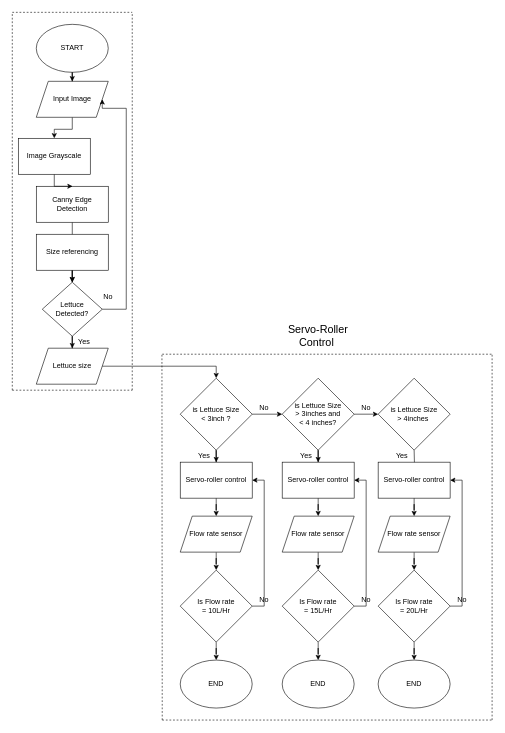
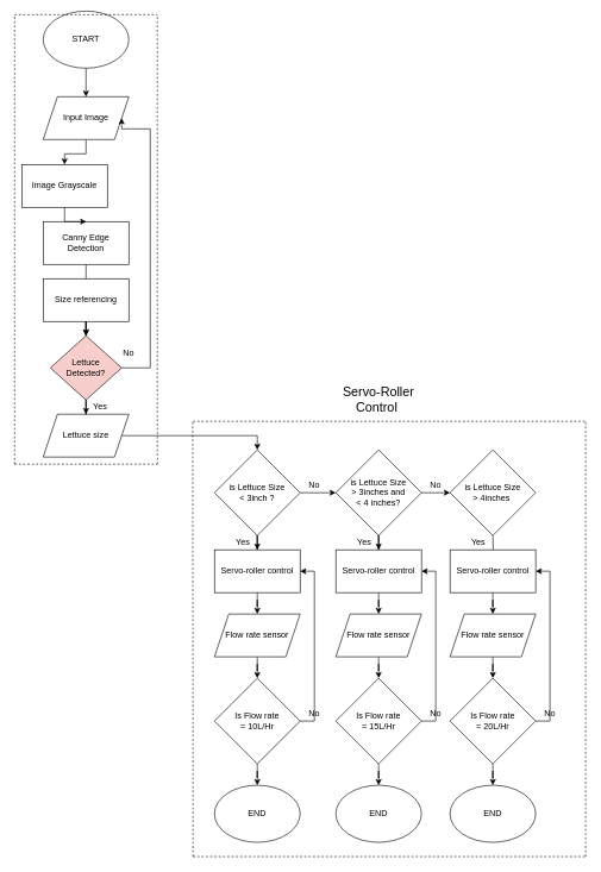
  <mxCell id="0" />
  <mxCell id="1" parent="0" />
  <mxCell id="2" value="" style="edgeStyle=orthogonalEdgeStyle;rounded=0;orthogonalLoop=1;jettySize=auto;html=1;entryX=0.5;entryY=0;entryDx=0;entryDy=0;entryPerimeter=0;" parent="1" source="3" target="5" edge="1"><mxGeometry relative="1" as="geometry" /></mxCell>
- <mxCell id="3" value="START" style="ellipse;whiteSpace=wrap;html=1;" parent="1" vertex="1"><mxGeometry x="60" y="40" width="120" height="80" as="geometry" /></mxCell>
+ <mxCell id="3" value="START" style="ellipse;whiteSpace=wrap;html=1;" parent="1" vertex="1"><mxGeometry x="60" y="15" width="120" height="80" as="geometry" /></mxCell>
  <mxCell id="4" value="" style="edgeStyle=orthogonalEdgeStyle;rounded=0;orthogonalLoop=1;jettySize=auto;html=1;" parent="1" source="5" target="11" edge="1"><mxGeometry relative="1" as="geometry" /></mxCell>
  <mxCell id="5" value="Input Image" style="shape=parallelogram;perimeter=parallelogramPerimeter;whiteSpace=wrap;html=1;fixedSize=1;" parent="1" vertex="1"><mxGeometry x="60" y="135" width="120" height="60" as="geometry" /></mxCell>
  <mxCell id="6" value="" style="edgeStyle=orthogonalEdgeStyle;rounded=0;orthogonalLoop=1;jettySize=auto;html=1;" parent="1" source="7" target="39" edge="1"><mxGeometry relative="1" as="geometry" /></mxCell>
  <mxCell id="7" value="Canny Edge Detection" style="rounded=0;whiteSpace=wrap;html=1;" parent="1" vertex="1"><mxGeometry x="60" y="310" width="120" height="60" as="geometry" /></mxCell>
  <mxCell id="8" value="" style="edgeStyle=orthogonalEdgeStyle;rounded=0;orthogonalLoop=1;jettySize=auto;html=1;" parent="1" source="9" target="39" edge="1"><mxGeometry relative="1" as="geometry" /></mxCell>
  <mxCell id="9" value="Size referencing" style="rounded=0;whiteSpace=wrap;html=1;" parent="1" vertex="1"><mxGeometry x="60" y="390" width="120" height="60" as="geometry" /></mxCell>
  <mxCell id="10" value="" style="edgeStyle=orthogonalEdgeStyle;rounded=0;orthogonalLoop=1;jettySize=auto;html=1;" parent="1" source="11" edge="1"><mxGeometry relative="1" as="geometry"><mxPoint x="120" y="310" as="targetPoint" /></mxGeometry></mxCell>
  <mxCell id="11" value="Image Grayscale" style="rounded=0;whiteSpace=wrap;html=1;" parent="1" vertex="1"><mxGeometry x="30" y="230" width="120" height="60" as="geometry" /></mxCell>
  <mxCell id="12" style="edgeStyle=orthogonalEdgeStyle;rounded=0;orthogonalLoop=1;jettySize=auto;html=1;entryX=0.5;entryY=0;entryDx=0;entryDy=0;" parent="1" source="13" target="20" edge="1"><mxGeometry relative="1" as="geometry"><mxPoint x="370" y="590" as="targetPoint" /></mxGeometry></mxCell>
  <mxCell id="13" value="Lettuce size" style="shape=parallelogram;perimeter=parallelogramPerimeter;whiteSpace=wrap;html=1;fixedSize=1;" parent="1" vertex="1"><mxGeometry x="60" y="580" width="120" height="60" as="geometry" /></mxCell>
  <mxCell id="14" value="" style="endArrow=none;dashed=1;html=1;" parent="1" edge="1"><mxGeometry width="50" height="50" relative="1" as="geometry"><mxPoint x="20" y="650" as="sourcePoint" /><mxPoint x="20" y="20" as="targetPoint" /></mxGeometry></mxCell>
  <mxCell id="15" value="" style="endArrow=none;dashed=1;html=1;" parent="1" edge="1"><mxGeometry width="50" height="50" relative="1" as="geometry"><mxPoint x="20" y="20" as="sourcePoint" /><mxPoint x="220" y="20" as="targetPoint" /></mxGeometry></mxCell>
  <mxCell id="16" value="" style="endArrow=none;dashed=1;html=1;" parent="1" edge="1"><mxGeometry width="50" height="50" relative="1" as="geometry"><mxPoint x="220" y="650" as="sourcePoint" /><mxPoint x="220" y="20" as="targetPoint" /></mxGeometry></mxCell>
  <mxCell id="17" value="" style="endArrow=none;dashed=1;html=1;" parent="1" edge="1"><mxGeometry width="50" height="50" relative="1" as="geometry"><mxPoint x="20" y="650" as="sourcePoint" /><mxPoint x="220" y="650" as="targetPoint" /></mxGeometry></mxCell>
  <mxCell id="18" value="" style="edgeStyle=orthogonalEdgeStyle;rounded=0;orthogonalLoop=1;jettySize=auto;html=1;" parent="1" source="20" target="33" edge="1"><mxGeometry relative="1" as="geometry" /></mxCell>
  <mxCell id="19" value="" style="edgeStyle=orthogonalEdgeStyle;rounded=0;orthogonalLoop=1;jettySize=auto;html=1;" parent="1" source="20" target="22" edge="1"><mxGeometry relative="1" as="geometry" /></mxCell>
  <mxCell id="20" value="is Lettuce Size&lt;br&gt;&amp;lt; 3inch ?" style="rhombus;whiteSpace=wrap;html=1;" parent="1" vertex="1"><mxGeometry x="300" y="630" width="120" height="120" as="geometry" /></mxCell>
  <mxCell id="21" value="" style="edgeStyle=orthogonalEdgeStyle;rounded=0;orthogonalLoop=1;jettySize=auto;html=1;" parent="1" source="22" target="24" edge="1"><mxGeometry relative="1" as="geometry" /></mxCell>
  <mxCell id="22" value="Servo-roller control" style="rounded=0;whiteSpace=wrap;html=1;" parent="1" vertex="1"><mxGeometry x="300" y="770" width="120" height="60" as="geometry" /></mxCell>
  <mxCell id="23" value="" style="edgeStyle=orthogonalEdgeStyle;rounded=0;orthogonalLoop=1;jettySize=auto;html=1;" parent="1" source="24" target="27" edge="1"><mxGeometry relative="1" as="geometry" /></mxCell>
  <mxCell id="24" value="Flow rate sensor" style="shape=parallelogram;perimeter=parallelogramPerimeter;whiteSpace=wrap;html=1;fixedSize=1;" parent="1" vertex="1"><mxGeometry x="300" y="860" width="120" height="60" as="geometry" /></mxCell>
  <mxCell id="25" value="" style="edgeStyle=orthogonalEdgeStyle;rounded=0;orthogonalLoop=1;jettySize=auto;html=1;" parent="1" source="27" target="28" edge="1"><mxGeometry relative="1" as="geometry" /></mxCell>
  <mxCell id="26" style="edgeStyle=orthogonalEdgeStyle;rounded=0;orthogonalLoop=1;jettySize=auto;html=1;entryX=1;entryY=0.5;entryDx=0;entryDy=0;" parent="1" source="27" target="22" edge="1"><mxGeometry relative="1" as="geometry"><mxPoint x="500" y="800" as="targetPoint" /><Array as="points"><mxPoint x="440" y="1010" /><mxPoint x="440" y="800" /></Array></mxGeometry></mxCell>
  <mxCell id="27" value="Is Flow rate &lt;br&gt;= 10L/Hr" style="rhombus;whiteSpace=wrap;html=1;" parent="1" vertex="1"><mxGeometry x="300" y="950" width="120" height="120" as="geometry" /></mxCell>
  <mxCell id="28" value="END" style="ellipse;whiteSpace=wrap;html=1;" parent="1" vertex="1"><mxGeometry x="300" y="1100" width="120" height="80" as="geometry" /></mxCell>
  <mxCell id="29" value="Yes" style="text;html=1;strokeColor=none;fillColor=none;align=center;verticalAlign=middle;whiteSpace=wrap;rounded=0;" parent="1" vertex="1"><mxGeometry x="460" y="730" width="100" height="60" as="geometry" /></mxCell>
  <mxCell id="30" value="No" style="text;html=1;strokeColor=none;fillColor=none;align=center;verticalAlign=middle;whiteSpace=wrap;rounded=0;" parent="1" vertex="1"><mxGeometry x="390" y="970" width="100" height="60" as="geometry" /></mxCell>
  <mxCell id="31" value="" style="edgeStyle=orthogonalEdgeStyle;rounded=0;orthogonalLoop=1;jettySize=auto;html=1;" parent="1" source="33" target="34" edge="1"><mxGeometry relative="1" as="geometry" /></mxCell>
  <mxCell id="32" style="edgeStyle=orthogonalEdgeStyle;rounded=0;orthogonalLoop=1;jettySize=auto;html=1;" parent="1" source="33" target="42" edge="1"><mxGeometry relative="1" as="geometry" /></mxCell>
  <mxCell id="33" value="is Lettuce Size&lt;br&gt;&amp;gt; 3inches and &lt;br&gt;&amp;lt; 4 inches?" style="rhombus;whiteSpace=wrap;html=1;" parent="1" vertex="1"><mxGeometry x="470" y="630" width="120" height="120" as="geometry" /></mxCell>
  <mxCell id="34" value="is Lettuce Size&lt;br&gt;&amp;gt; 4inches&amp;nbsp;" style="rhombus;whiteSpace=wrap;html=1;" parent="1" vertex="1"><mxGeometry x="630" y="630" width="120" height="120" as="geometry" /></mxCell>
  <mxCell id="35" value="No" style="text;html=1;strokeColor=none;fillColor=none;align=center;verticalAlign=middle;whiteSpace=wrap;rounded=0;" parent="1" vertex="1"><mxGeometry x="390" y="650" width="100" height="60" as="geometry" /></mxCell>
  <mxCell id="36" value="No" style="text;html=1;strokeColor=none;fillColor=none;align=center;verticalAlign=middle;whiteSpace=wrap;rounded=0;" parent="1" vertex="1"><mxGeometry x="560" y="650" width="100" height="60" as="geometry" /></mxCell>
  <mxCell id="37" value="" style="edgeStyle=orthogonalEdgeStyle;rounded=0;orthogonalLoop=1;jettySize=auto;html=1;" parent="1" source="39" target="13" edge="1"><mxGeometry relative="1" as="geometry" /></mxCell>
  <mxCell id="38" style="edgeStyle=orthogonalEdgeStyle;rounded=0;orthogonalLoop=1;jettySize=auto;html=1;entryX=1;entryY=0.5;entryDx=0;entryDy=0;" parent="1" source="39" target="5" edge="1"><mxGeometry relative="1" as="geometry"><mxPoint x="380" y="170" as="targetPoint" /><Array as="points"><mxPoint x="210" y="515" /><mxPoint x="210" y="180" /></Array></mxGeometry></mxCell>
- <mxCell id="39" value="Lettuce &lt;br&gt;Detected?" style="rhombus;whiteSpace=wrap;html=1;" parent="1" vertex="1"><mxGeometry x="70" y="470" width="100" height="90" as="geometry" /></mxCell>
+ <mxCell id="39" value="Lettuce &lt;br&gt;Detected?" style="rhombus;whiteSpace=wrap;html=1;fillColor=#f8cecc;" parent="1" vertex="1"><mxGeometry x="70" y="470" width="100" height="90" as="geometry" /></mxCell>
  <mxCell id="40" value="Yes" style="text;html=1;strokeColor=none;fillColor=none;align=center;verticalAlign=middle;whiteSpace=wrap;rounded=0;" parent="1" vertex="1"><mxGeometry x="90" y="540" width="100" height="60" as="geometry" /></mxCell>
  <mxCell id="41" value="" style="edgeStyle=orthogonalEdgeStyle;rounded=0;orthogonalLoop=1;jettySize=auto;html=1;" parent="1" source="42" target="44" edge="1"><mxGeometry relative="1" as="geometry" /></mxCell>
  <mxCell id="42" value="Servo-roller control" style="rounded=0;whiteSpace=wrap;html=1;" parent="1" vertex="1"><mxGeometry x="470" y="770" width="120" height="60" as="geometry" /></mxCell>
  <mxCell id="43" value="" style="edgeStyle=orthogonalEdgeStyle;rounded=0;orthogonalLoop=1;jettySize=auto;html=1;" parent="1" source="44" target="47" edge="1"><mxGeometry relative="1" as="geometry" /></mxCell>
  <mxCell id="44" value="Flow rate sensor" style="shape=parallelogram;perimeter=parallelogramPerimeter;whiteSpace=wrap;html=1;fixedSize=1;" parent="1" vertex="1"><mxGeometry x="470" y="860" width="120" height="60" as="geometry" /></mxCell>
  <mxCell id="45" value="" style="edgeStyle=orthogonalEdgeStyle;rounded=0;orthogonalLoop=1;jettySize=auto;html=1;" parent="1" source="47" target="48" edge="1"><mxGeometry relative="1" as="geometry" /></mxCell>
  <mxCell id="46" style="edgeStyle=orthogonalEdgeStyle;rounded=0;orthogonalLoop=1;jettySize=auto;html=1;entryX=1;entryY=0.5;entryDx=0;entryDy=0;" parent="1" source="47" target="42" edge="1"><mxGeometry relative="1" as="geometry"><mxPoint x="670" y="800" as="targetPoint" /><Array as="points"><mxPoint x="610" y="1010" /><mxPoint x="610" y="800" /></Array></mxGeometry></mxCell>
  <mxCell id="47" value="Is Flow rate &lt;br&gt;= 15L/Hr" style="rhombus;whiteSpace=wrap;html=1;" parent="1" vertex="1"><mxGeometry x="470" y="950" width="120" height="120" as="geometry" /></mxCell>
  <mxCell id="48" value="END" style="ellipse;whiteSpace=wrap;html=1;" parent="1" vertex="1"><mxGeometry x="470" y="1100" width="120" height="80" as="geometry" /></mxCell>
  <mxCell id="49" style="edgeStyle=orthogonalEdgeStyle;rounded=0;orthogonalLoop=1;jettySize=auto;html=1;" parent="1" target="51" edge="1"><mxGeometry relative="1" as="geometry"><mxPoint x="690" y="750" as="sourcePoint" /></mxGeometry></mxCell>
  <mxCell id="50" value="" style="edgeStyle=orthogonalEdgeStyle;rounded=0;orthogonalLoop=1;jettySize=auto;html=1;" parent="1" source="51" target="53" edge="1"><mxGeometry relative="1" as="geometry" /></mxCell>
  <mxCell id="51" value="Servo-roller control" style="rounded=0;whiteSpace=wrap;html=1;" parent="1" vertex="1"><mxGeometry x="630" y="770" width="120" height="60" as="geometry" /></mxCell>
  <mxCell id="52" value="" style="edgeStyle=orthogonalEdgeStyle;rounded=0;orthogonalLoop=1;jettySize=auto;html=1;" parent="1" source="53" target="56" edge="1"><mxGeometry relative="1" as="geometry" /></mxCell>
  <mxCell id="53" value="Flow rate sensor" style="shape=parallelogram;perimeter=parallelogramPerimeter;whiteSpace=wrap;html=1;fixedSize=1;" parent="1" vertex="1"><mxGeometry x="630" y="860" width="120" height="60" as="geometry" /></mxCell>
  <mxCell id="54" value="" style="edgeStyle=orthogonalEdgeStyle;rounded=0;orthogonalLoop=1;jettySize=auto;html=1;" parent="1" source="56" target="57" edge="1"><mxGeometry relative="1" as="geometry" /></mxCell>
  <mxCell id="55" style="edgeStyle=orthogonalEdgeStyle;rounded=0;orthogonalLoop=1;jettySize=auto;html=1;entryX=1;entryY=0.5;entryDx=0;entryDy=0;" parent="1" source="56" target="51" edge="1"><mxGeometry relative="1" as="geometry"><mxPoint x="830" y="800" as="targetPoint" /><Array as="points"><mxPoint x="770" y="1010" /><mxPoint x="770" y="800" /></Array></mxGeometry></mxCell>
  <mxCell id="56" value="Is Flow rate &lt;br&gt;= 20L/Hr" style="rhombus;whiteSpace=wrap;html=1;" parent="1" vertex="1"><mxGeometry x="630" y="950" width="120" height="120" as="geometry" /></mxCell>
  <mxCell id="57" value="END" style="ellipse;whiteSpace=wrap;html=1;" parent="1" vertex="1"><mxGeometry x="630" y="1100" width="120" height="80" as="geometry" /></mxCell>
  <mxCell id="58" value="Yes" style="text;html=1;strokeColor=none;fillColor=none;align=center;verticalAlign=middle;whiteSpace=wrap;rounded=0;" parent="1" vertex="1"><mxGeometry x="290" y="730" width="100" height="60" as="geometry" /></mxCell>
  <mxCell id="59" value="Yes" style="text;html=1;strokeColor=none;fillColor=none;align=center;verticalAlign=middle;whiteSpace=wrap;rounded=0;" parent="1" vertex="1"><mxGeometry x="620" y="730" width="100" height="60" as="geometry" /></mxCell>
  <mxCell id="60" value="" style="endArrow=none;dashed=1;html=1;" parent="1" edge="1"><mxGeometry width="50" height="50" relative="1" as="geometry"><mxPoint x="270" y="1200" as="sourcePoint" /><mxPoint x="269.5" y="590" as="targetPoint" /></mxGeometry></mxCell>
  <mxCell id="61" value="" style="endArrow=none;dashed=1;html=1;" parent="1" edge="1"><mxGeometry width="50" height="50" relative="1" as="geometry"><mxPoint x="270" y="1200" as="sourcePoint" /><mxPoint x="820" y="1200" as="targetPoint" /></mxGeometry></mxCell>
  <mxCell id="62" value="" style="endArrow=none;dashed=1;html=1;" parent="1" edge="1"><mxGeometry width="50" height="50" relative="1" as="geometry"><mxPoint x="270" y="590" as="sourcePoint" /><mxPoint x="820" y="590" as="targetPoint" /></mxGeometry></mxCell>
  <mxCell id="63" value="" style="endArrow=none;dashed=1;html=1;" parent="1" edge="1"><mxGeometry width="50" height="50" relative="1" as="geometry"><mxPoint x="820" y="1200" as="sourcePoint" /><mxPoint x="820" y="590" as="targetPoint" /></mxGeometry></mxCell>
  <mxCell id="64" value="&lt;font style=&quot;font-size: 18px&quot;&gt;Servo-Roller Control&amp;nbsp;&lt;/font&gt;" style="text;html=1;strokeColor=none;fillColor=none;align=center;verticalAlign=middle;whiteSpace=wrap;rounded=0;" parent="1" vertex="1"><mxGeometry x="460" y="540" width="140" height="40" as="geometry" /></mxCell>
  <mxCell id="65" value="No" style="text;html=1;strokeColor=none;fillColor=none;align=center;verticalAlign=middle;whiteSpace=wrap;rounded=0;" parent="1" vertex="1"><mxGeometry x="160" y="480" width="40" height="30" as="geometry" /></mxCell>
  <mxCell id="66" value="No" style="text;html=1;strokeColor=none;fillColor=none;align=center;verticalAlign=middle;whiteSpace=wrap;rounded=0;" vertex="1" parent="1"><mxGeometry x="560" y="970" width="100" height="60" as="geometry" /></mxCell>
  <mxCell id="67" value="No" style="text;html=1;strokeColor=none;fillColor=none;align=center;verticalAlign=middle;whiteSpace=wrap;rounded=0;" vertex="1" parent="1"><mxGeometry x="720" y="970" width="100" height="60" as="geometry" /></mxCell>
